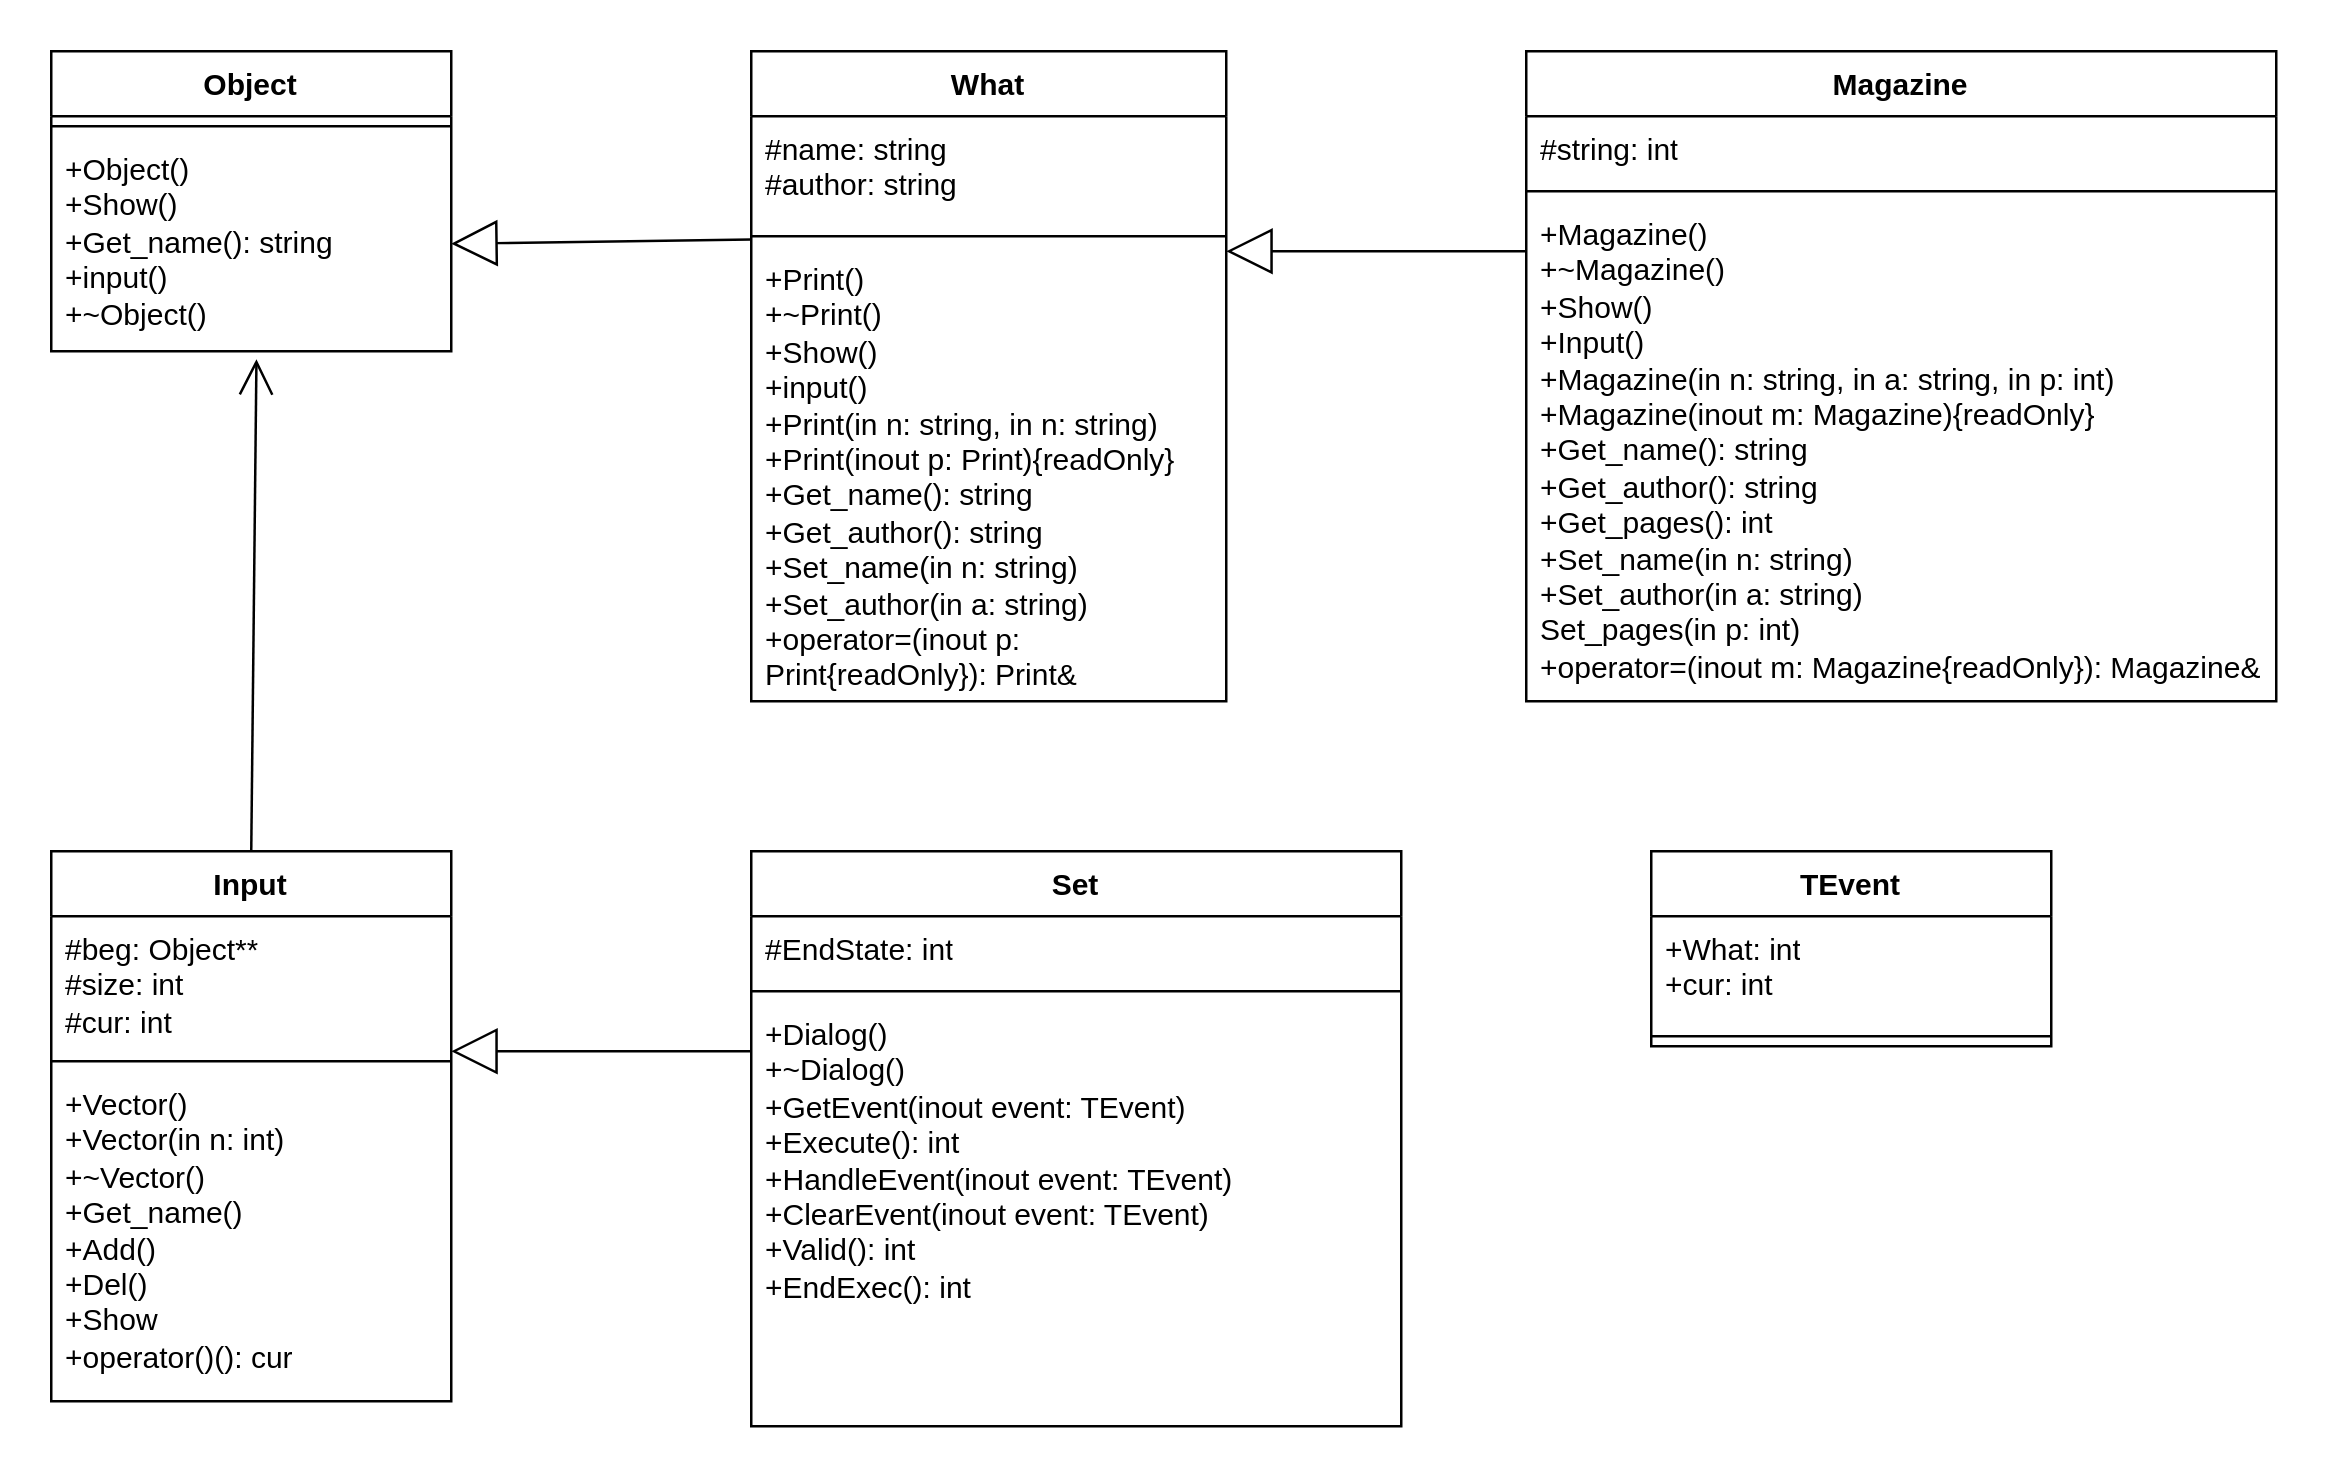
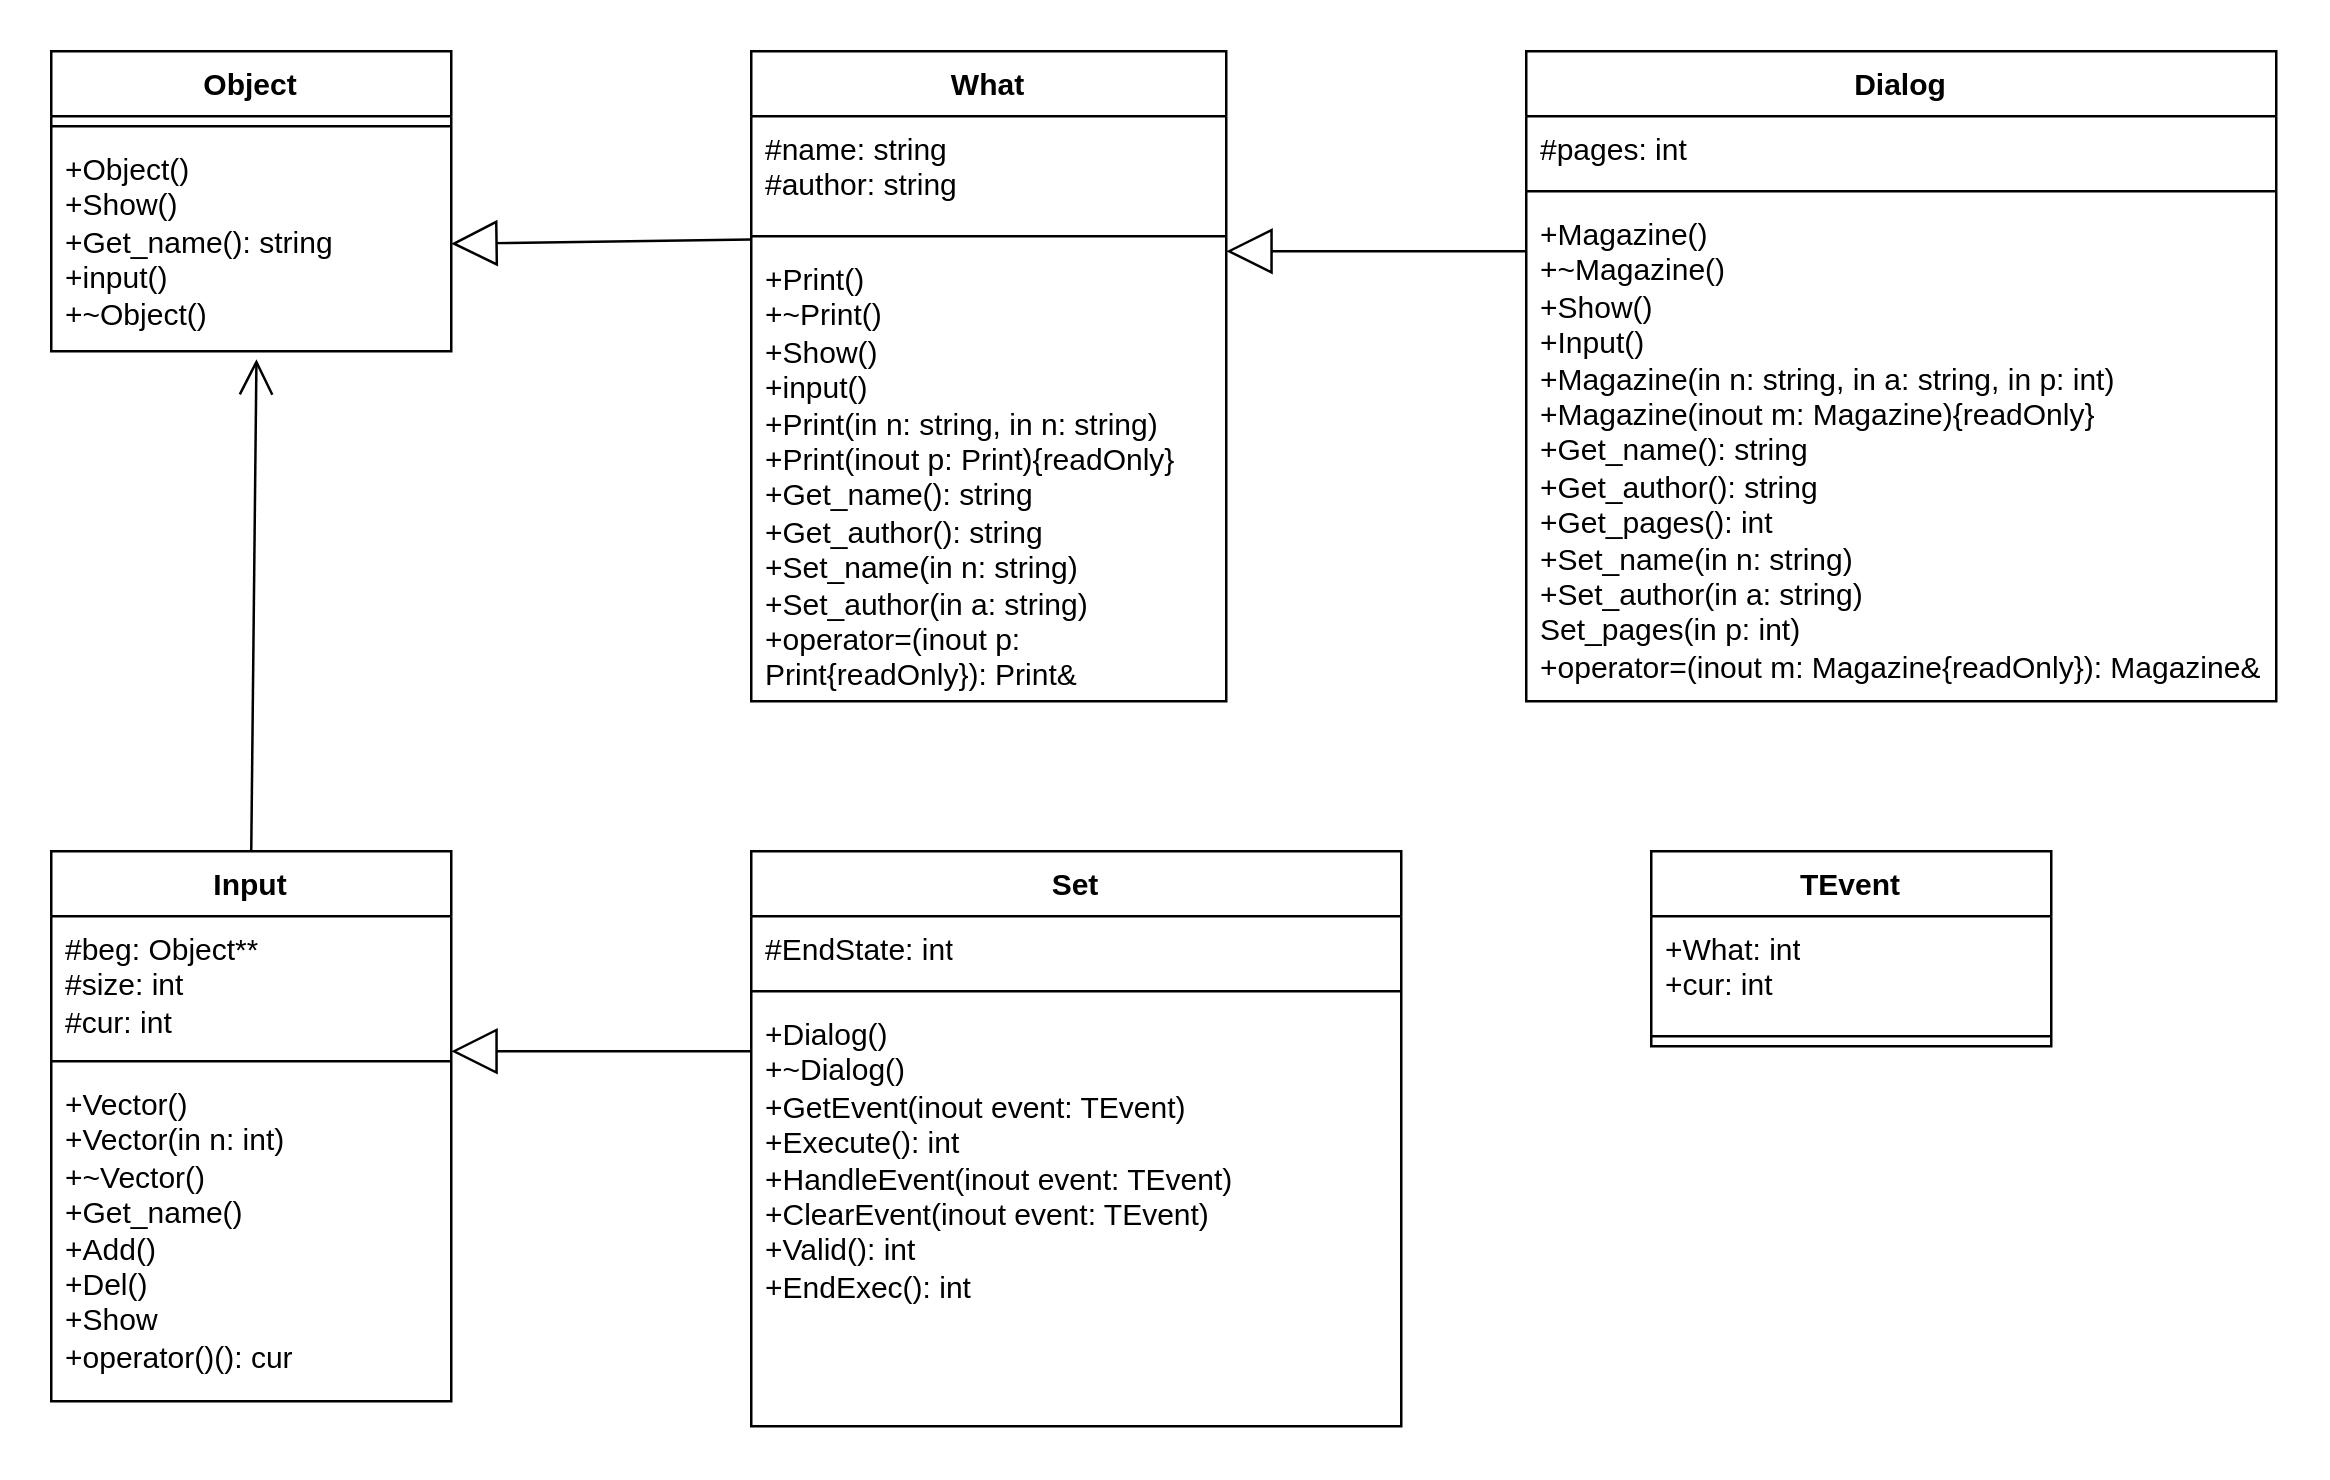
  <mxCell id="0" />
  <mxCell id="1" parent="0" />
  <mxCell id="2" value="Object" style="swimlane;fontStyle=1;align=center;verticalAlign=top;childLayout=stackLayout;horizontal=1;startSize=26;horizontalStack=0;resizeParent=1;resizeParentMax=0;resizeLast=0;collapsible=1;marginBottom=0;whiteSpace=wrap;html=1;" vertex="1" parent="1"><mxGeometry y="20" width="160" height="120" as="geometry" x="20" /></mxCell>
  <mxCell id="3" value="" style="line;strokeWidth=1;fillColor=none;align=left;verticalAlign=middle;spacingTop=-1;spacingLeft=3;spacingRight=3;rotatable=0;labelPosition=right;points=[];portConstraint=eastwest;strokeColor=inherit;" vertex="1" parent="2"><mxGeometry y="26" width="160" height="8" as="geometry" /></mxCell>
  <mxCell id="4" value="+Object()&lt;div&gt;+Show()&lt;/div&gt;&lt;div&gt;+Get_name(): string&lt;/div&gt;&lt;div&gt;+input()&lt;/div&gt;&lt;div&gt;+~Object()&lt;/div&gt;" style="text;strokeColor=none;fillColor=none;align=left;verticalAlign=top;spacingLeft=4;spacingRight=4;overflow=hidden;rotatable=0;points=[[0,0.5],[1,0.5]];portConstraint=eastwest;whiteSpace=wrap;html=1;" vertex="1" parent="2"><mxGeometry y="34" width="160" height="86" as="geometry" /></mxCell>
  <mxCell id="5" value="What" style="swimlane;fontStyle=1;align=center;verticalAlign=top;childLayout=stackLayout;horizontal=1;startSize=26;horizontalStack=0;resizeParent=1;resizeParentMax=0;resizeLast=0;collapsible=1;marginBottom=0;whiteSpace=wrap;html=1;" vertex="1" parent="1"><mxGeometry x="300" y="20" width="190" height="260" as="geometry" /></mxCell>
  <mxCell id="6" value="#name: string&lt;div&gt;#author: string&lt;/div&gt;" style="text;strokeColor=none;fillColor=none;align=left;verticalAlign=top;spacingLeft=4;spacingRight=4;overflow=hidden;rotatable=0;points=[[0,0.5],[1,0.5]];portConstraint=eastwest;whiteSpace=wrap;html=1;" vertex="1" parent="5"><mxGeometry y="26" width="190" height="44" as="geometry" /></mxCell>
  <mxCell id="7" value="" style="line;strokeWidth=1;fillColor=none;align=left;verticalAlign=middle;spacingTop=-1;spacingLeft=3;spacingRight=3;rotatable=0;labelPosition=right;points=[];portConstraint=eastwest;strokeColor=inherit;" vertex="1" parent="5"><mxGeometry y="70" width="190" height="8" as="geometry" /></mxCell>
  <mxCell id="8" value="+Print()&lt;div&gt;+~Print()&lt;/div&gt;&lt;div&gt;+Show()&lt;/div&gt;&lt;div&gt;+input()&lt;/div&gt;&lt;div&gt;+Print(in n: string, in n: string)&lt;/div&gt;&lt;div&gt;+Print(inout p: Print){readOnly}&lt;/div&gt;&lt;div&gt;+Get_name(): string&lt;/div&gt;&lt;div&gt;+Get_author(): string&lt;/div&gt;&lt;div&gt;+Set_name(in n: string)&lt;/div&gt;&lt;div&gt;+Set_author(in a: string)&lt;/div&gt;&lt;div&gt;+operator=(inout p: Print{readOnly}): Print&amp;amp;&lt;br&gt;&lt;div&gt;&lt;br&gt;&lt;/div&gt;&lt;/div&gt;" style="text;strokeColor=none;fillColor=none;align=left;verticalAlign=top;spacingLeft=4;spacingRight=4;overflow=hidden;rotatable=0;points=[[0,0.5],[1,0.5]];portConstraint=eastwest;whiteSpace=wrap;html=1;" vertex="1" parent="5"><mxGeometry y="78" width="190" height="182" as="geometry" /></mxCell>
- <mxCell id="9" value="Magazine" style="swimlane;fontStyle=1;align=center;verticalAlign=top;childLayout=stackLayout;horizontal=1;startSize=26;horizontalStack=0;resizeParent=1;resizeParentMax=0;resizeLast=0;collapsible=1;marginBottom=0;whiteSpace=wrap;html=1;" vertex="1" parent="1"><mxGeometry x="610" y="20" width="300" height="260" as="geometry" /></mxCell>
- <mxCell id="10" value="#string: int" style="text;strokeColor=none;fillColor=none;align=left;verticalAlign=top;spacingLeft=4;spacingRight=4;overflow=hidden;rotatable=0;points=[[0,0.5],[1,0.5]];portConstraint=eastwest;whiteSpace=wrap;html=1;" vertex="1" parent="9"><mxGeometry y="26" width="300" height="26" as="geometry" /></mxCell>
+ <mxCell id="9" value="Dialog" style="swimlane;fontStyle=1;align=center;verticalAlign=top;childLayout=stackLayout;horizontal=1;startSize=26;horizontalStack=0;resizeParent=1;resizeParentMax=0;resizeLast=0;collapsible=1;marginBottom=0;whiteSpace=wrap;html=1;" vertex="1" parent="1"><mxGeometry x="610" y="20" width="300" height="260" as="geometry" /></mxCell>
+ <mxCell id="10" value="#pages: int" style="text;strokeColor=none;fillColor=none;align=left;verticalAlign=top;spacingLeft=4;spacingRight=4;overflow=hidden;rotatable=0;points=[[0,0.5],[1,0.5]];portConstraint=eastwest;whiteSpace=wrap;html=1;" vertex="1" parent="9"><mxGeometry y="26" width="300" height="26" as="geometry" /></mxCell>
  <mxCell id="11" value="" style="line;strokeWidth=1;fillColor=none;align=left;verticalAlign=middle;spacingTop=-1;spacingLeft=3;spacingRight=3;rotatable=0;labelPosition=right;points=[];portConstraint=eastwest;strokeColor=inherit;" vertex="1" parent="9"><mxGeometry y="52" width="300" height="8" as="geometry" /></mxCell>
  <mxCell id="12" value="+Magazine()&lt;div&gt;+~Magazine()&lt;/div&gt;&lt;div&gt;+Show()&lt;/div&gt;&lt;div&gt;+Input()&lt;/div&gt;&lt;div&gt;+Magazine(in n: string, in a: string, in p: int)&lt;/div&gt;&lt;div&gt;+Magazine(inout m: Magazine){readOnly}&lt;/div&gt;&lt;div&gt;+Get_name(): string&lt;/div&gt;&lt;div&gt;+Get_author(): string&lt;/div&gt;&lt;div&gt;+Get_pages(): int&lt;/div&gt;&lt;div&gt;+Set_name(in n: string)&lt;/div&gt;&lt;div&gt;+Set_author(in a: string)&lt;/div&gt;&lt;div&gt;Set_pages(in p: int)&lt;/div&gt;&lt;div&gt;+operator=(inout m: Magazine{readOnly}): Magazine&amp;amp;&lt;/div&gt;" style="text;strokeColor=none;fillColor=none;align=left;verticalAlign=top;spacingLeft=4;spacingRight=4;overflow=hidden;rotatable=0;points=[[0,0.5],[1,0.5]];portConstraint=eastwest;whiteSpace=wrap;html=1;" vertex="1" parent="9"><mxGeometry y="60" width="300" height="200" as="geometry" /></mxCell>
  <mxCell id="13" value="Input" style="swimlane;fontStyle=1;align=center;verticalAlign=top;childLayout=stackLayout;horizontal=1;startSize=26;horizontalStack=0;resizeParent=1;resizeParentMax=0;resizeLast=0;collapsible=1;marginBottom=0;whiteSpace=wrap;html=1;" vertex="1" parent="1"><mxGeometry y="340" width="160" height="220" as="geometry" x="20" /></mxCell>
  <mxCell id="14" value="#beg: Object**&lt;div&gt;#size: int&lt;/div&gt;&lt;div&gt;#cur: int&lt;/div&gt;" style="text;strokeColor=none;fillColor=none;align=left;verticalAlign=top;spacingLeft=4;spacingRight=4;overflow=hidden;rotatable=0;points=[[0,0.5],[1,0.5]];portConstraint=eastwest;whiteSpace=wrap;html=1;" vertex="1" parent="13"><mxGeometry y="26" width="160" height="54" as="geometry" /></mxCell>
  <mxCell id="15" value="" style="line;strokeWidth=1;fillColor=none;align=left;verticalAlign=middle;spacingTop=-1;spacingLeft=3;spacingRight=3;rotatable=0;labelPosition=right;points=[];portConstraint=eastwest;strokeColor=inherit;" vertex="1" parent="13"><mxGeometry y="80" width="160" height="8" as="geometry" /></mxCell>
  <mxCell id="16" value="+Vector()&lt;div&gt;+Vector(in n: int)&lt;/div&gt;&lt;div&gt;+~Vector()&lt;/div&gt;&lt;div&gt;+Get_name()&lt;/div&gt;&lt;div&gt;+Add()&lt;/div&gt;&lt;div&gt;+Del()&lt;/div&gt;&lt;div&gt;+Show&lt;/div&gt;&lt;div&gt;+operator()(): cur&lt;/div&gt;" style="text;strokeColor=none;fillColor=none;align=left;verticalAlign=top;spacingLeft=4;spacingRight=4;overflow=hidden;rotatable=0;points=[[0,0.5],[1,0.5]];portConstraint=eastwest;whiteSpace=wrap;html=1;" vertex="1" parent="13"><mxGeometry y="88" width="160" height="132" as="geometry" /></mxCell>
  <mxCell id="17" value="Set" style="swimlane;fontStyle=1;align=center;verticalAlign=top;childLayout=stackLayout;horizontal=1;startSize=26;horizontalStack=0;resizeParent=1;resizeParentMax=0;resizeLast=0;collapsible=1;marginBottom=0;whiteSpace=wrap;html=1;" vertex="1" parent="1"><mxGeometry x="300" y="340" width="260" height="230" as="geometry" /></mxCell>
  <mxCell id="18" value="#EndState: int" style="text;strokeColor=none;fillColor=none;align=left;verticalAlign=top;spacingLeft=4;spacingRight=4;overflow=hidden;rotatable=0;points=[[0,0.5],[1,0.5]];portConstraint=eastwest;whiteSpace=wrap;html=1;" vertex="1" parent="17"><mxGeometry y="26" width="260" height="26" as="geometry" /></mxCell>
  <mxCell id="19" value="" style="line;strokeWidth=1;fillColor=none;align=left;verticalAlign=middle;spacingTop=-1;spacingLeft=3;spacingRight=3;rotatable=0;labelPosition=right;points=[];portConstraint=eastwest;strokeColor=inherit;" vertex="1" parent="17"><mxGeometry y="52" width="260" height="8" as="geometry" /></mxCell>
  <mxCell id="20" value="+Dialog()&lt;div&gt;+~Dialog()&lt;/div&gt;&lt;div&gt;+GetEvent(inout event: TEvent)&lt;/div&gt;&lt;div&gt;+Execute(): int&lt;/div&gt;&lt;div&gt;+HandleEvent(inout event: TEvent)&lt;/div&gt;&lt;div&gt;+ClearEvent(inout event: TEvent)&lt;/div&gt;&lt;div&gt;+Valid(): int&lt;/div&gt;&lt;div&gt;+EndExec(): int&lt;/div&gt;" style="text;strokeColor=none;fillColor=none;align=left;verticalAlign=top;spacingLeft=4;spacingRight=4;overflow=hidden;rotatable=0;points=[[0,0.5],[1,0.5]];portConstraint=eastwest;whiteSpace=wrap;html=1;" vertex="1" parent="17"><mxGeometry y="60" width="260" height="170" as="geometry" /></mxCell>
  <mxCell id="21" value="" style="endArrow=block;endSize=16;endFill=0;html=1;rounded=0;entryX=1;entryY=0.5;entryDx=0;entryDy=0;" edge="1" parent="1" source="7" target="4"><mxGeometry width="160" relative="1" as="geometry"><mxPoint x="100" y="279" as="sourcePoint" /><mxPoint x="180" y="310" as="targetPoint" /></mxGeometry></mxCell>
  <mxCell id="22" value="" style="endArrow=block;endSize=16;endFill=0;html=1;rounded=0;entryX=1;entryY=0.5;entryDx=0;entryDy=0;" edge="1" parent="1"><mxGeometry width="160" relative="1" as="geometry"><mxPoint x="610" y="100" as="sourcePoint" /><mxPoint x="490" y="100" as="targetPoint" /></mxGeometry></mxCell>
  <mxCell id="23" value="" style="endArrow=open;endFill=1;endSize=12;html=1;rounded=0;entryX=0.513;entryY=1.037;entryDx=0;entryDy=0;entryPerimeter=0;" edge="1" parent="1" target="4"><mxGeometry width="160" relative="1" as="geometry"><mxPoint x="100" y="340" as="sourcePoint" /><mxPoint x="100" y="150" as="targetPoint" /></mxGeometry></mxCell>
  <mxCell id="24" value="" style="endArrow=block;endSize=16;endFill=0;html=1;rounded=0;entryX=1;entryY=0.5;entryDx=0;entryDy=0;" edge="1" parent="1"><mxGeometry width="160" relative="1" as="geometry"><mxPoint x="300" y="420" as="sourcePoint" /><mxPoint x="180" y="420" as="targetPoint" /></mxGeometry></mxCell>
  <mxCell id="25" value="TEvent" style="swimlane;fontStyle=1;align=center;verticalAlign=top;childLayout=stackLayout;horizontal=1;startSize=26;horizontalStack=0;resizeParent=1;resizeParentMax=0;resizeLast=0;collapsible=1;marginBottom=0;whiteSpace=wrap;html=1;" vertex="1" parent="1"><mxGeometry x="660" y="340" width="160" height="78" as="geometry" /></mxCell>
  <mxCell id="26" value="+What: int&lt;div&gt;+cur: int&lt;/div&gt;" style="text;strokeColor=none;fillColor=none;align=left;verticalAlign=top;spacingLeft=4;spacingRight=4;overflow=hidden;rotatable=0;points=[[0,0.5],[1,0.5]];portConstraint=eastwest;whiteSpace=wrap;html=1;" vertex="1" parent="25"><mxGeometry y="26" width="160" height="44" as="geometry" /></mxCell>
  <mxCell id="27" value="" style="line;strokeWidth=1;fillColor=none;align=left;verticalAlign=middle;spacingTop=-1;spacingLeft=3;spacingRight=3;rotatable=0;labelPosition=right;points=[];portConstraint=eastwest;strokeColor=inherit;" vertex="1" parent="25"><mxGeometry y="70" width="160" height="8" as="geometry" /></mxCell>
